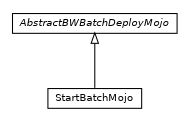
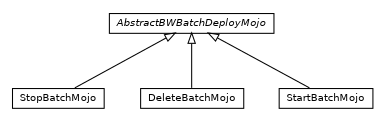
  digraph {
    nodesep=0.25
    ranksep=0.5
    node [fontcolor=black fontname=Helvetica fontsize=10.0 shape=plaintext]
    edge [arrowtail=empty dir=back fontname=Helvetica fontsize=10 headport=p labelfontname=Helvetica labelfontsize=10 tailport=p]
+   n1 [label=<<table title="fr.fastconnect.factory.tibco.bw.maven.deployment.batch.StopBatchMojo" border="0" cellborder="1" cellspacing="0" cellpadding="2" port="p" href="./StopBatchMojo.html"> 		<tr><td><table border="0" cellspacing="0" cellpadding="1"> <tr><td align="center" balign="center"> StopBatchMojo </td></tr> 		</table></td></tr> 		</table>>]
+   n2 [label=<<table title="fr.fastconnect.factory.tibco.bw.maven.deployment.batch.DeleteBatchMojo" border="0" cellborder="1" cellspacing="0" cellpadding="2" port="p" href="./DeleteBatchMojo.html"> 		<tr><td><table border="0" cellspacing="0" cellpadding="1"> <tr><td align="center" balign="center"> DeleteBatchMojo </td></tr> 		</table></td></tr> 		</table>>]
    n3 [label=<<table title="fr.fastconnect.factory.tibco.bw.maven.deployment.batch.AbstractBWBatchDeployMojo" border="0" cellborder="1" cellspacing="0" cellpadding="2" port="p" href="./AbstractBWBatchDeployMojo.html"> 		<tr><td><table border="0" cellspacing="0" cellpadding="1"> <tr><td align="center" balign="center"><font face="Helvetica-Oblique"> AbstractBWBatchDeployMojo </font></td></tr> 		</table></td></tr> 		</table>>]
    n4 [label=<<table title="fr.fastconnect.factory.tibco.bw.maven.deployment.batch.StartBatchMojo" border="0" cellborder="1" cellspacing="0" cellpadding="2" port="p" href="./StartBatchMojo.html"> 		<tr><td><table border="0" cellspacing="0" cellpadding="1"> <tr><td align="center" balign="center"> StartBatchMojo </td></tr> 		</table></td></tr> 		</table>>]
+   n3 -> n1
+   n3 -> n2
    n3 -> n4
  }
